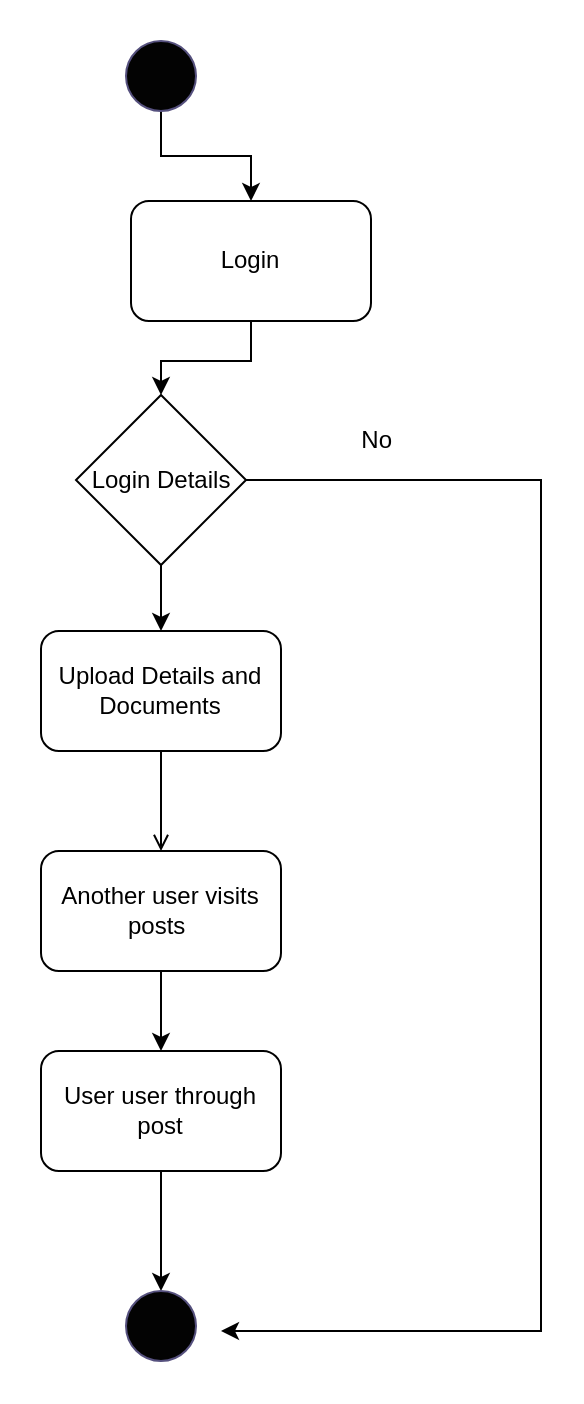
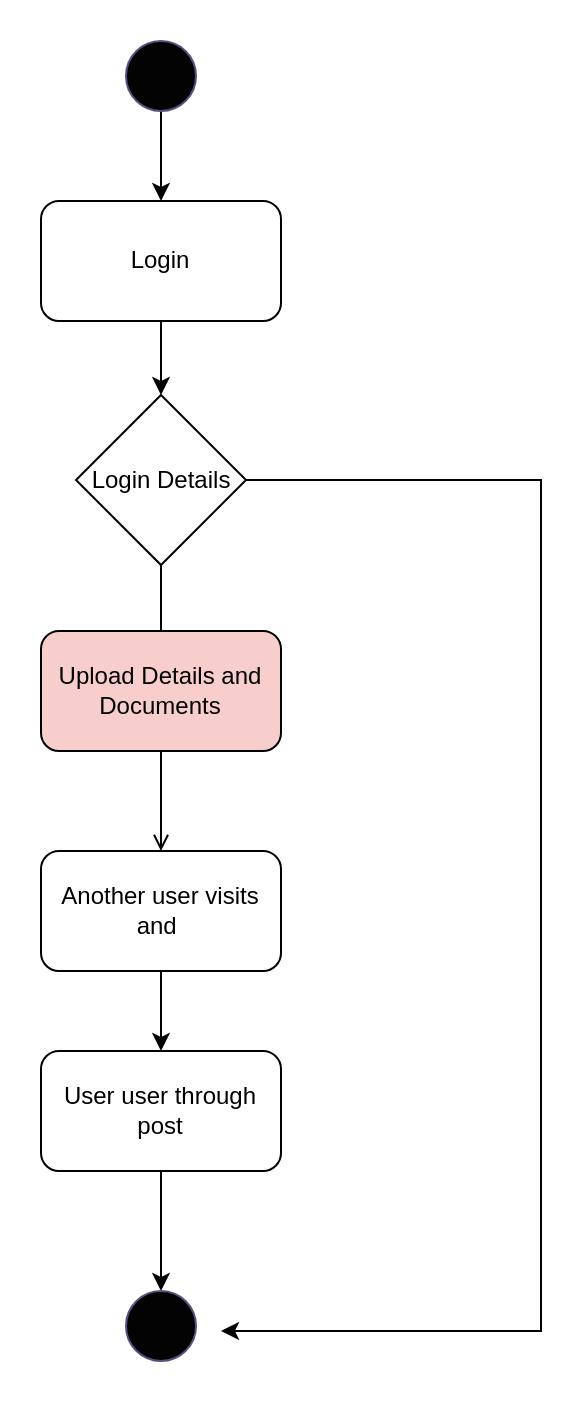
  <mxCell id="0" />
  <mxCell id="1" parent="0" />
  <mxCell id="2" value="" style="edgeStyle=orthogonalEdgeStyle;rounded=0;orthogonalLoop=1;jettySize=auto;html=1;" edge="1" parent="1" source="3" target="8"><mxGeometry relative="1" as="geometry" /></mxCell>
- <mxCell id="3" value="Login" style="rounded=1;whiteSpace=wrap;html=1;" vertex="1" parent="1"><mxGeometry x="65" y="100" width="120" height="60" as="geometry" /></mxCell>
+ <mxCell id="3" value="Login" style="rounded=1;whiteSpace=wrap;html=1;" vertex="1" parent="1"><mxGeometry x="20" y="100" width="120" height="60" as="geometry" /></mxCell>
  <mxCell id="4" value="" style="edgeStyle=orthogonalEdgeStyle;rounded=0;orthogonalLoop=1;jettySize=auto;html=1;" edge="1" parent="1" source="5" target="3"><mxGeometry relative="1" as="geometry" /></mxCell>
  <mxCell id="5" value="" style="ellipse;whiteSpace=wrap;html=1;aspect=fixed;fillColor=light-dark(#030303, #3b394a);strokeColor=#56517e;" vertex="1" parent="1"><mxGeometry x="62.5" y="20" width="35" height="35" as="geometry" /></mxCell>
- <mxCell id="6" value="" style="edgeStyle=orthogonalEdgeStyle;rounded=0;orthogonalLoop=1;jettySize=auto;html=1;" edge="1" parent="1" source="8" target="10"><mxGeometry relative="1" as="geometry" /></mxCell>
+ <mxCell id="6" value="" style="edgeStyle=orthogonalEdgeStyle;rounded=0;orthogonalLoop=1;jettySize=auto;html=1;endArrow=none;" edge="1" parent="1" source="8" target="10"><mxGeometry relative="1" as="geometry" /></mxCell>
  <mxCell id="7" style="edgeStyle=orthogonalEdgeStyle;rounded=0;orthogonalLoop=1;jettySize=auto;html=1;" edge="1" parent="1" source="8"><mxGeometry relative="1" as="geometry"><mxPoint x="110" y="665" as="targetPoint" /><Array as="points"><mxPoint x="270" y="240" /><mxPoint x="270" y="665" /></Array></mxGeometry></mxCell>
  <mxCell id="8" value="Login Details" style="rhombus;whiteSpace=wrap;html=1;" vertex="1" parent="1"><mxGeometry x="37.5" y="197" width="85" height="85" as="geometry" /></mxCell>
  <mxCell id="9" value="" style="edgeStyle=orthogonalEdgeStyle;rounded=0;orthogonalLoop=1;jettySize=auto;html=1;endArrow=open;" edge="1" parent="1" source="10" target="12"><mxGeometry relative="1" as="geometry" /></mxCell>
- <mxCell id="10" value="Upload Details and Documents" style="rounded=1;whiteSpace=wrap;html=1;" vertex="1" parent="1"><mxGeometry x="20" y="315" width="120" height="60" as="geometry" /></mxCell>
+ <mxCell id="10" value="Upload Details and Documents" style="rounded=1;whiteSpace=wrap;html=1;fillColor=#f8cecc;" vertex="1" parent="1"><mxGeometry x="20" y="315" width="120" height="60" as="geometry" /></mxCell>
  <mxCell id="11" value="" style="edgeStyle=orthogonalEdgeStyle;rounded=0;orthogonalLoop=1;jettySize=auto;html=1;" edge="1" parent="1" source="12" target="14"><mxGeometry relative="1" as="geometry" /></mxCell>
- <mxCell id="12" value="Another user visits posts&amp;nbsp;" style="rounded=1;whiteSpace=wrap;html=1;" vertex="1" parent="1"><mxGeometry x="20" y="425" width="120" height="60" as="geometry" /></mxCell>
+ <mxCell id="12" value="Another user visits and&amp;nbsp;" style="rounded=1;whiteSpace=wrap;html=1;" vertex="1" parent="1"><mxGeometry x="20" y="425" width="120" height="60" as="geometry" /></mxCell>
  <mxCell id="13" value="" style="edgeStyle=orthogonalEdgeStyle;rounded=0;orthogonalLoop=1;jettySize=auto;html=1;" edge="1" parent="1" source="14" target="15"><mxGeometry relative="1" as="geometry" /></mxCell>
  <mxCell id="14" value="User user through post" style="rounded=1;whiteSpace=wrap;html=1;" vertex="1" parent="1"><mxGeometry x="20" y="525" width="120" height="60" as="geometry" /></mxCell>
  <mxCell id="15" value="" style="ellipse;whiteSpace=wrap;html=1;aspect=fixed;fillColor=light-dark(#030303, #3b394a);strokeColor=#56517e;" vertex="1" parent="1"><mxGeometry x="62.5" y="645" width="35" height="35" as="geometry" /></mxCell>
- <mxCell id="16" value="No&amp;nbsp;" style="text;html=1;align=center;verticalAlign=middle;whiteSpace=wrap;rounded=0;" vertex="1" parent="1"><mxGeometry x="160" y="205" width="60" height="30" as="geometry" /></mxCell>
